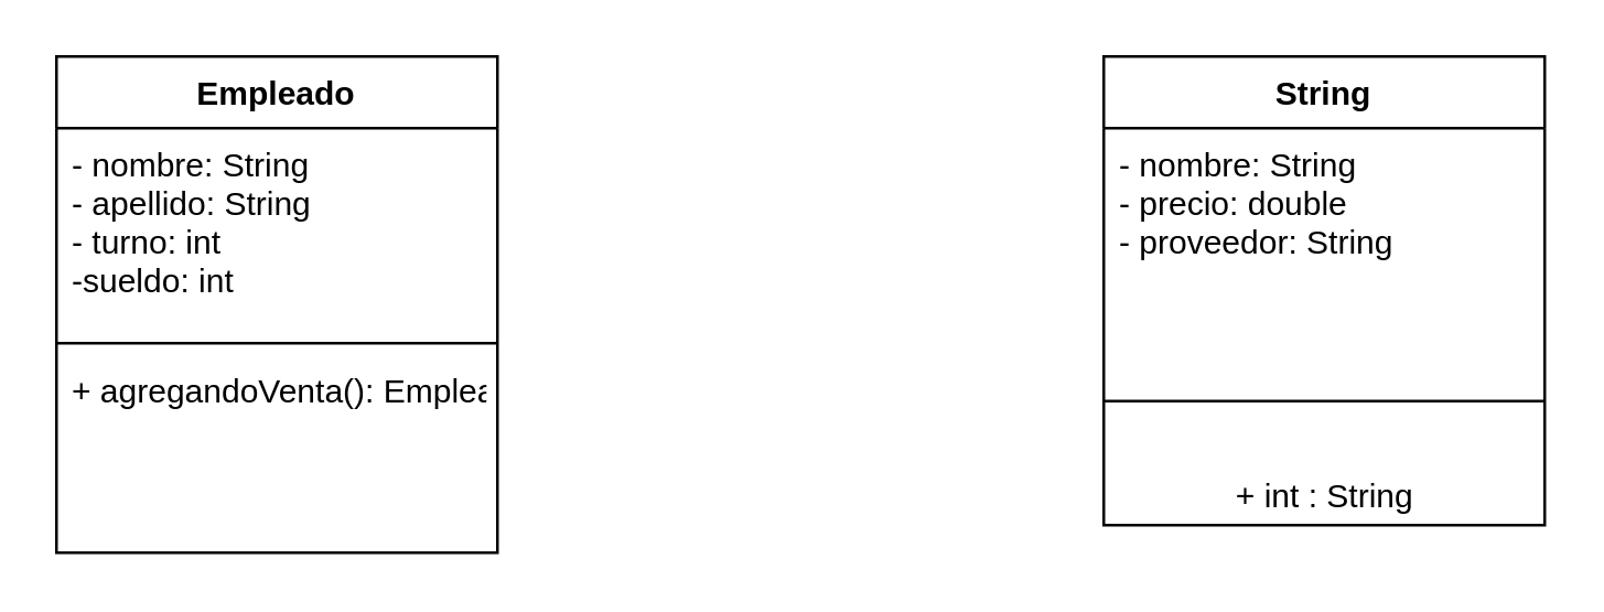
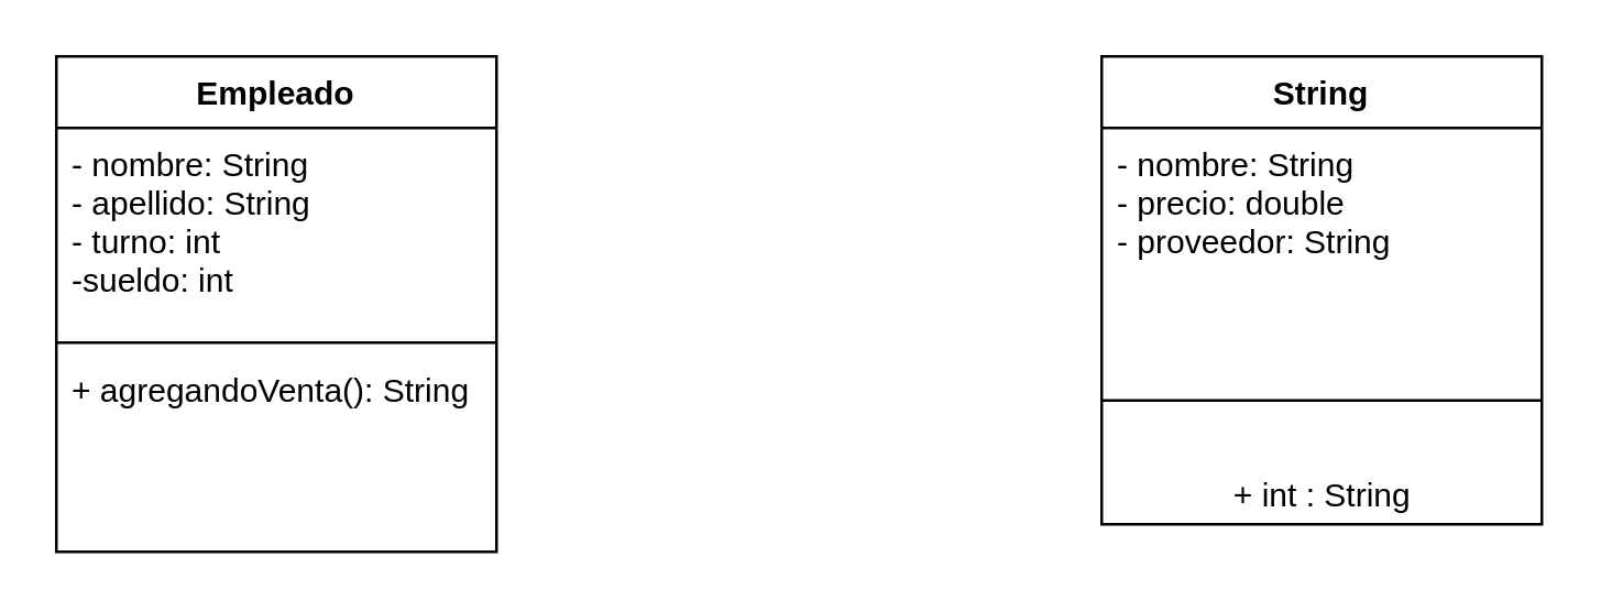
  <mxCell id="0" />
  <mxCell id="1" parent="0" />
  <mxCell id="2" value="Empleado" style="swimlane;fontStyle=1;align=center;verticalAlign=top;childLayout=stackLayout;horizontal=1;startSize=26;horizontalStack=0;resizeParent=1;resizeParentMax=0;resizeLast=0;collapsible=1;marginBottom=0;" vertex="1" parent="1"><mxGeometry x="20" y="20" width="160" height="180" as="geometry" /></mxCell>
  <mxCell id="3" value="- nombre: String&#10;- apellido: String&#10;- turno: int&#10;-sueldo: int&#10;" style="text;strokeColor=none;fillColor=none;align=left;verticalAlign=top;spacingLeft=4;spacingRight=4;overflow=hidden;rotatable=0;points=[[0,0.5],[1,0.5]];portConstraint=eastwest;" vertex="1" parent="2"><mxGeometry y="26" width="160" height="74" as="geometry" /></mxCell>
  <mxCell id="4" value="" style="line;strokeWidth=1;fillColor=none;align=left;verticalAlign=middle;spacingTop=-1;spacingLeft=3;spacingRight=3;rotatable=0;labelPosition=right;points=[];portConstraint=eastwest;" vertex="1" parent="2"><mxGeometry y="100" width="160" height="8" as="geometry" /></mxCell>
- <mxCell id="5" value="+ agregandoVenta(): Empleado&#10;" style="text;strokeColor=none;fillColor=none;align=left;verticalAlign=top;spacingLeft=4;spacingRight=4;overflow=hidden;rotatable=0;points=[[0,0.5],[1,0.5]];portConstraint=eastwest;" vertex="1" parent="2"><mxGeometry y="108" width="160" height="72" as="geometry" /></mxCell>
+ <mxCell id="5" value="+ agregandoVenta(): String&#10;" style="text;strokeColor=none;fillColor=none;align=left;verticalAlign=top;spacingLeft=4;spacingRight=4;overflow=hidden;rotatable=0;points=[[0,0.5],[1,0.5]];portConstraint=eastwest;" vertex="1" parent="2"><mxGeometry y="108" width="160" height="72" as="geometry" /></mxCell>
  <mxCell id="6" value="String" style="swimlane;fontStyle=1;align=center;verticalAlign=top;childLayout=stackLayout;horizontal=1;startSize=26;horizontalStack=0;resizeParent=1;resizeParentMax=0;resizeLast=0;collapsible=1;marginBottom=0;" vertex="1" parent="1"><mxGeometry x="400" y="20" width="160" height="170" as="geometry" /></mxCell>
  <mxCell id="7" value="- nombre: String&#10;- precio: double&#10;- proveedor: String&#10;&#10;" style="text;strokeColor=none;fillColor=none;align=left;verticalAlign=top;spacingLeft=4;spacingRight=4;overflow=hidden;rotatable=0;points=[[0,0.5],[1,0.5]];portConstraint=eastwest;" vertex="1" parent="6"><mxGeometry y="26" width="160" height="74" as="geometry" /></mxCell>
  <mxCell id="8" value="" style="line;strokeWidth=1;fillColor=none;align=left;verticalAlign=middle;spacingTop=-1;spacingLeft=3;spacingRight=3;rotatable=0;labelPosition=right;points=[];portConstraint=eastwest;" vertex="1" parent="6"><mxGeometry y="100" width="160" height="50" as="geometry" /></mxCell>
  <mxCell id="9" value="+ int : String" style="text;html=1;align=center;verticalAlign=middle;resizable=0;points=[];autosize=1;strokeColor=none;" vertex="1" parent="6"><mxGeometry y="150" width="160" height="20" as="geometry" /></mxCell>
